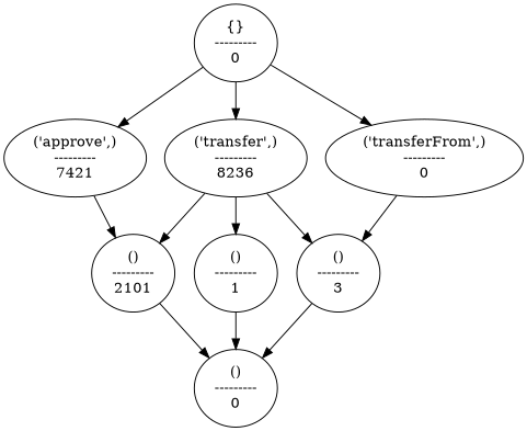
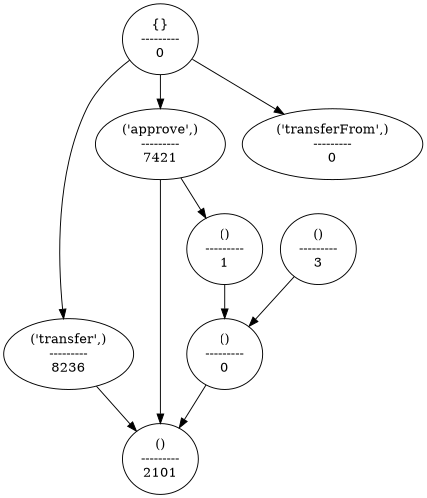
  strict digraph {
    "{}\n---------\n0"
    "('transfer',)\n---------\n8236"
    "('approve',)\n---------\n7421"
    "('transferFrom',)\n---------\n0"
    "()\n---------\n2101"
    "()\n---------\n3"
    "()\n---------\n1"
    "()\n---------\n0"
    "{}\n---------\n0" -> "('transfer',)\n---------\n8236"
    "{}\n---------\n0" -> "('approve',)\n---------\n7421"
    "{}\n---------\n0" -> "('transferFrom',)\n---------\n0"
    "('transfer',)\n---------\n8236" -> "()\n---------\n2101"
-   "('transfer',)\n---------\n8236" -> "()\n---------\n3"
    "('approve',)\n---------\n7421" -> "()\n---------\n2101"
-   "('transfer',)\n---------\n8236" -> "()\n---------\n1"
-   "('transferFrom',)\n---------\n0" -> "()\n---------\n3"
-   "()\n---------\n2101" -> "()\n---------\n0"
+   "('approve',)\n---------\n7421" -> "()\n---------\n1"
+   "()\n---------\n0" -> "()\n---------\n2101"
    "()\n---------\n3" -> "()\n---------\n0"
    "()\n---------\n1" -> "()\n---------\n0"
  }
